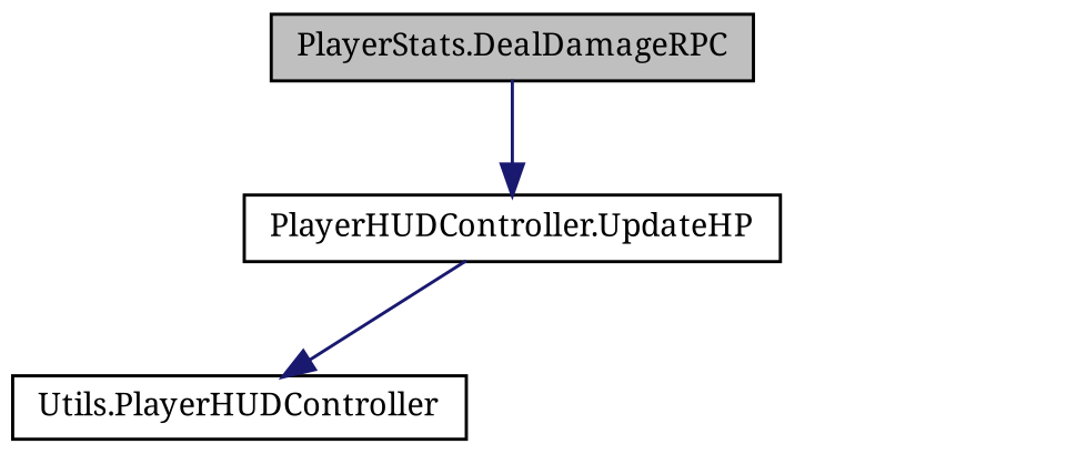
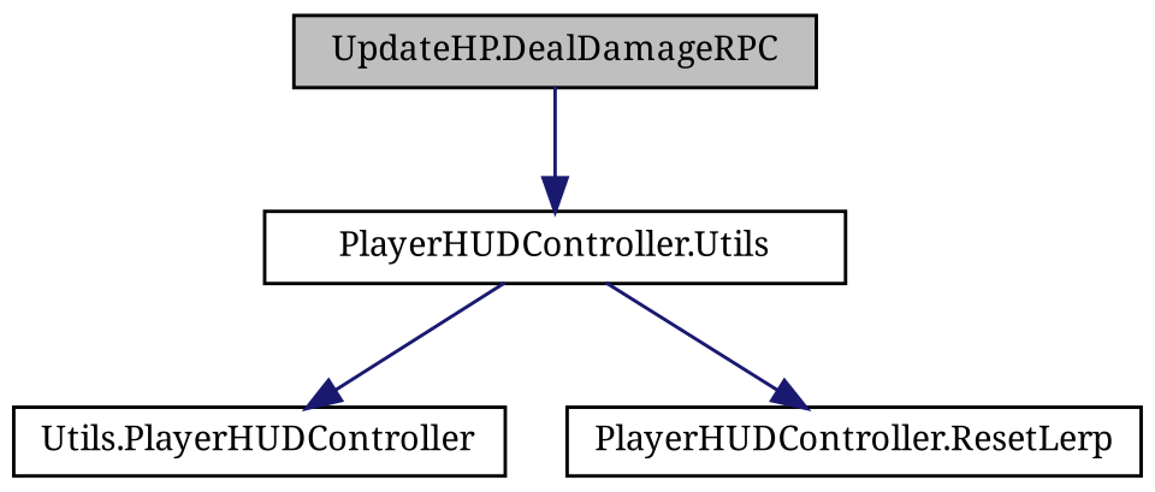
  digraph {
    fontname="Noto Serif"
    rankdir=TB
    node [color=black fillcolor=white fontname="Noto Serif" fontsize=10 shape=record style=filled]
    edge [color=midnightblue fontname="Noto Serif" fontsize=10 labelfontname=Helvetica labelfontsize=10 style=solid]
-   n1 [fillcolor=grey75 fontcolor=black height=0.2 label="PlayerStats.DealDamageRPC" width=0.4]
-   n2 [height=0.2 label="PlayerHUDController.UpdateHP" width=0.4]
+   n1 [fillcolor=grey75 fontcolor=black height=0.2 label="UpdateHP.DealDamageRPC" width=0.4]
+   n2 [height=0.2 label="PlayerHUDController.Utils" width=0.4]
    n3 [height=0.2 label="Utils.PlayerHUDController" width=0.4]
+   n4 [height=0.2 label="PlayerHUDController.ResetLerp" width=0.4]
    n1 -> n2
    n2 -> n3
+   n2 -> n4
  }
